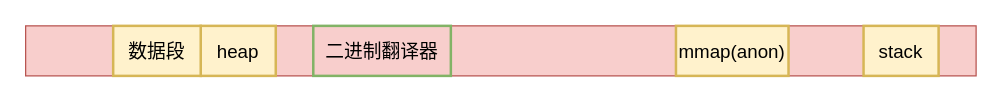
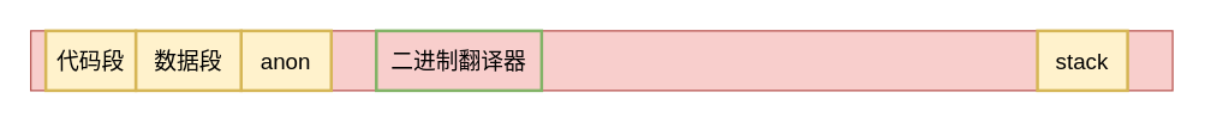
  <mxCell id="0" />
  <mxCell id="1" parent="0" />
  <mxCell id="2" value="" style="rounded=0;whiteSpace=wrap;html=1;fillColor=#f8cecc;strokeColor=#b85450;" parent="1" vertex="1"><mxGeometry x="20" y="20" width="760" height="40" as="geometry" /></mxCell>
- <mxCell id="4" value="heap" style="rounded=0;whiteSpace=wrap;html=1;fillColor=#fff2cc;strokeColor=#d6b656;fontSize=15;gradientColor=none;strokeWidth=2;glass=0;sketch=0;shadow=0;" parent="1" vertex="1"><mxGeometry x="160" y="20" width="60" height="40" as="geometry" /></mxCell>
+ <mxCell id="3" value="代码段" style="rounded=0;whiteSpace=wrap;html=1;fillColor=#fff2cc;strokeColor=#d6b656;fontSize=15;gradientColor=none;strokeWidth=2;glass=0;sketch=0;shadow=0;" parent="1" vertex="1"><mxGeometry x="30" y="20" width="60" height="40" as="geometry" /></mxCell>
+ <mxCell id="4" value="anon" style="rounded=0;whiteSpace=wrap;html=1;fillColor=#fff2cc;strokeColor=#d6b656;fontSize=15;gradientColor=none;strokeWidth=2;glass=0;sketch=0;shadow=0;" parent="1" vertex="1"><mxGeometry x="160" y="20" width="60" height="40" as="geometry" /></mxCell>
  <mxCell id="5" value="数据段" style="rounded=0;whiteSpace=wrap;html=1;fillColor=#fff2cc;strokeColor=#d6b656;fontSize=15;gradientColor=none;strokeWidth=2;glass=0;sketch=0;shadow=0;" parent="1" vertex="1"><mxGeometry x="90" y="20" width="70" height="40" as="geometry" /></mxCell>
  <mxCell id="6" value="stack" style="rounded=0;whiteSpace=wrap;html=1;fillColor=#fff2cc;strokeColor=#d6b656;fontSize=15;gradientColor=none;strokeWidth=2;glass=0;sketch=0;shadow=0;" parent="1" vertex="1"><mxGeometry x="690" y="20" width="60" height="40" as="geometry" /></mxCell>
- <mxCell id="7" value="mmap(anon)" style="rounded=0;whiteSpace=wrap;html=1;fillColor=#fff2cc;strokeColor=#d6b656;fontSize=15;gradientColor=none;strokeWidth=2;glass=0;sketch=0;shadow=0;" parent="1" vertex="1"><mxGeometry x="540" y="20" width="90" height="40" as="geometry" /></mxCell>
  <mxCell id="8" value="二进制翻译器" style="rounded=0;whiteSpace=wrap;html=1;fillColor=#f8cecc;strokeColor=#82b366;fontSize=15;strokeWidth=2;glass=0;sketch=0;shadow=0;" parent="1" vertex="1"><mxGeometry x="250" y="20" width="110" height="40" as="geometry" /></mxCell>
